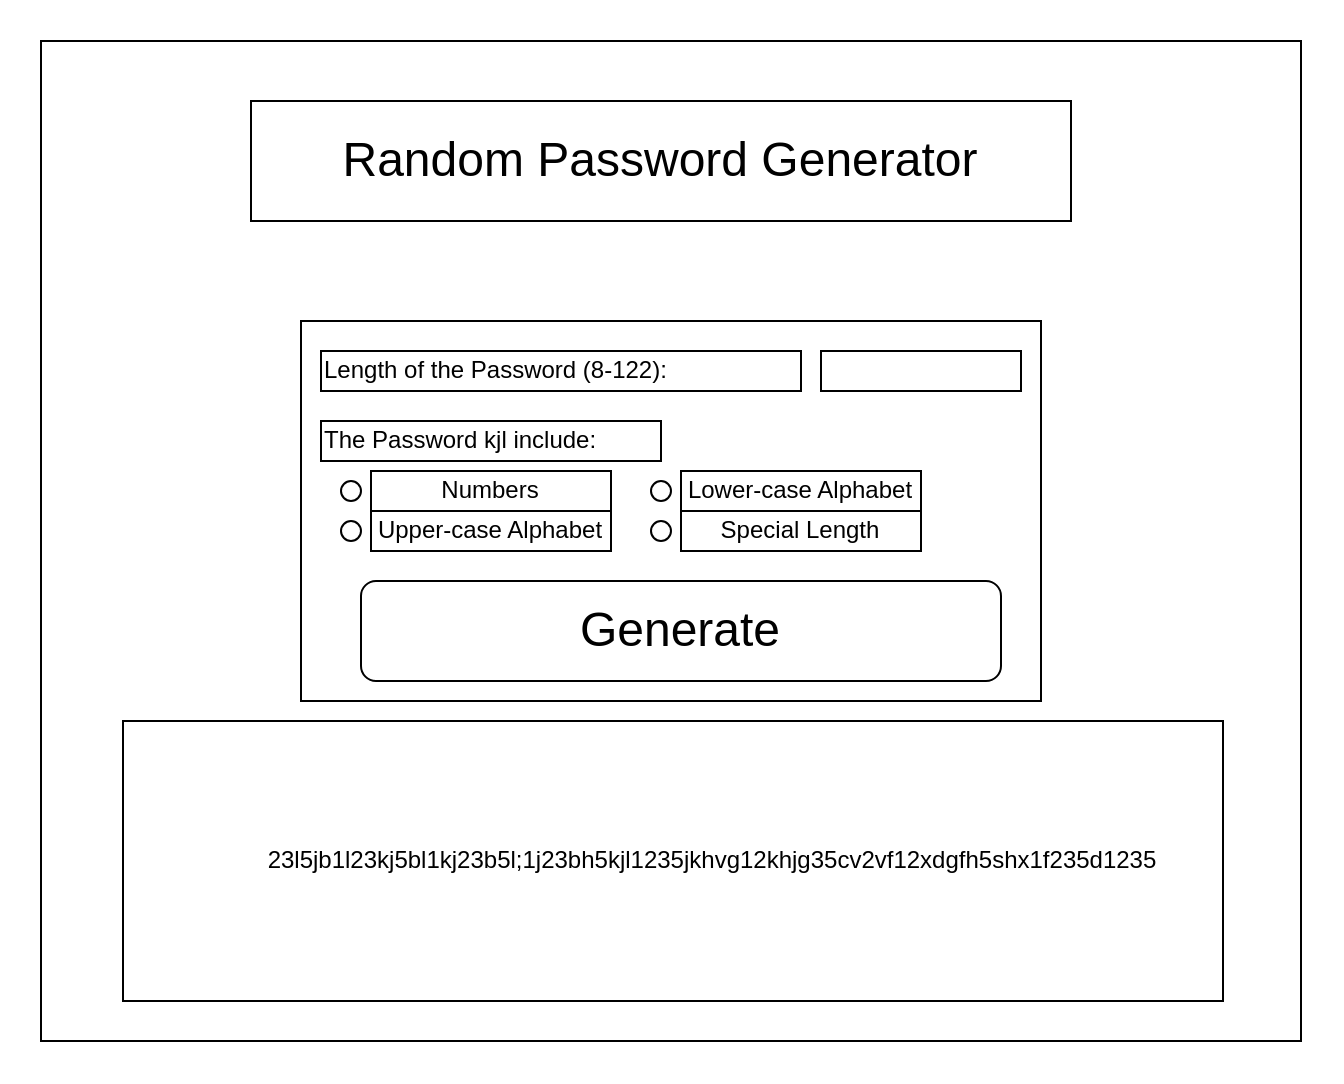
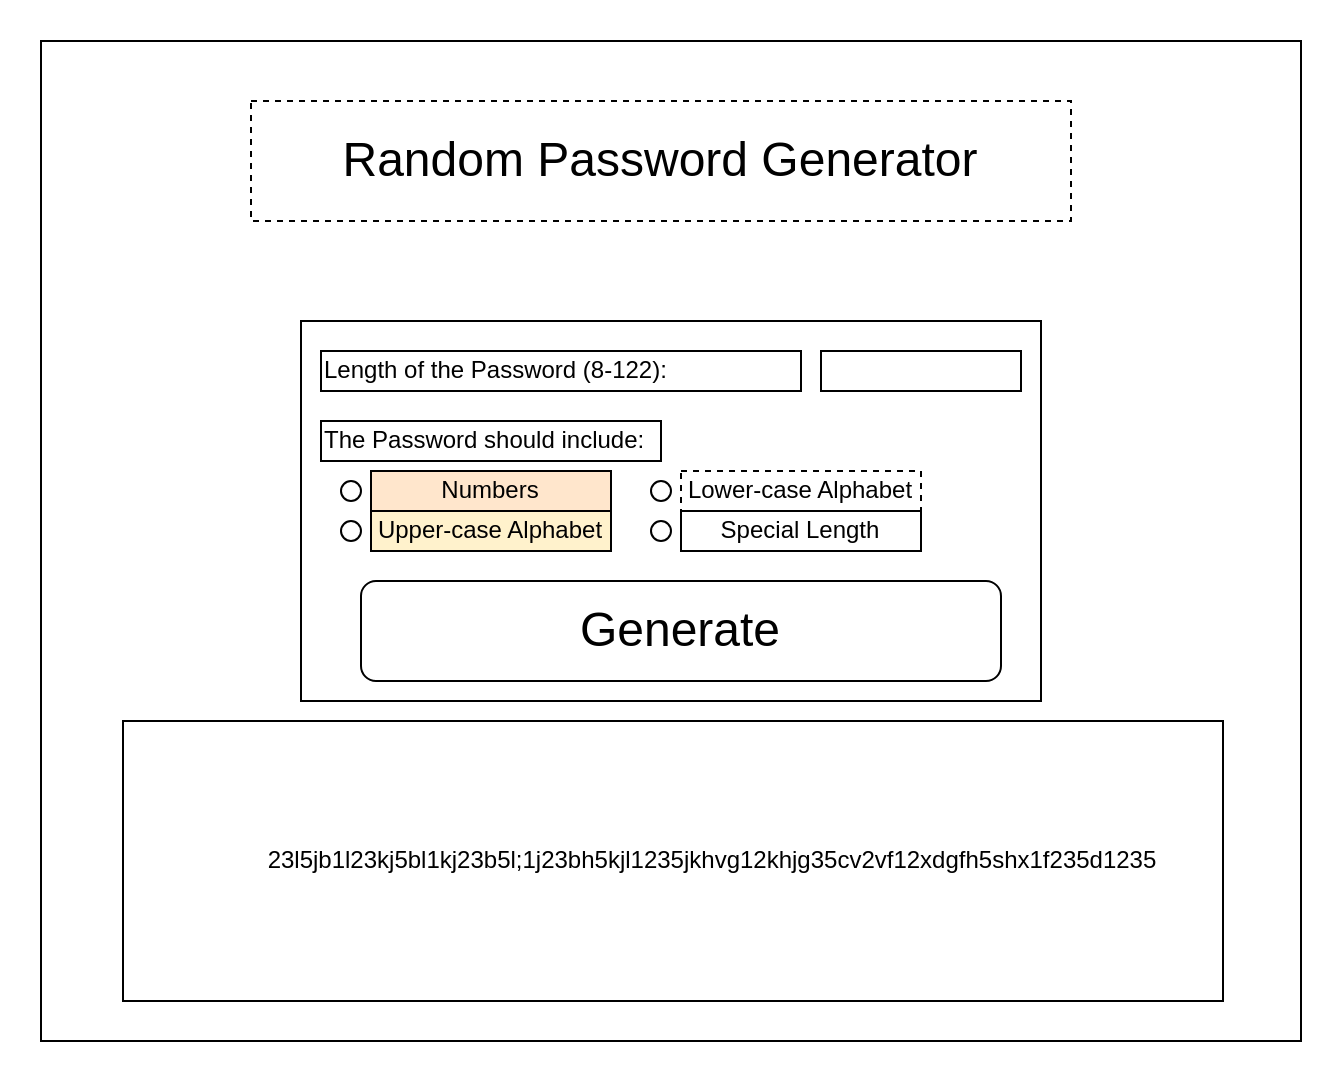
  <mxCell id="0" />
  <mxCell id="1" parent="0" />
  <mxCell id="2" value="" style="rounded=0;whiteSpace=wrap;html=1;" vertex="1" parent="1"><mxGeometry x="20" y="20" width="630" height="500" as="geometry" /></mxCell>
- <mxCell id="3" value="&lt;font style=&quot;font-size: 24px;&quot;&gt;Random Password Generator&lt;/font&gt;" style="rounded=0;whiteSpace=wrap;html=1;" vertex="1" parent="1"><mxGeometry x="125" y="50" width="410" height="60" as="geometry" /></mxCell>
+ <mxCell id="3" value="&lt;font style=&quot;font-size: 24px;&quot;&gt;Random Password Generator&lt;/font&gt;" style="rounded=0;whiteSpace=wrap;html=1;dashed=1;" vertex="1" parent="1"><mxGeometry x="125" y="50" width="410" height="60" as="geometry" /></mxCell>
  <mxCell id="4" value="" style="rounded=0;whiteSpace=wrap;html=1;align=left;" vertex="1" parent="1"><mxGeometry x="150" y="160" width="370" height="190" as="geometry" /></mxCell>
  <mxCell id="5" value="" style="rounded=0;whiteSpace=wrap;html=1;" vertex="1" parent="1"><mxGeometry x="410" y="175" width="100" height="20" as="geometry" /></mxCell>
  <mxCell id="6" value="Length of the Password (8-122):&amp;nbsp;" style="rounded=0;whiteSpace=wrap;html=1;align=left;" vertex="1" parent="1"><mxGeometry x="160" y="175" width="240" height="20" as="geometry" /></mxCell>
- <mxCell id="7" value="The Password kjl include:" style="rounded=0;whiteSpace=wrap;html=1;align=left;" vertex="1" parent="1"><mxGeometry x="160" y="210" width="170" height="20" as="geometry" /></mxCell>
- <mxCell id="8" value="Lower-case Alphabet" style="rounded=0;whiteSpace=wrap;html=1;" vertex="1" parent="1"><mxGeometry x="340" y="235" width="120" height="20" as="geometry" /></mxCell>
- <mxCell id="9" value="Upper-case Alphabet" style="rounded=0;whiteSpace=wrap;html=1;" vertex="1" parent="1"><mxGeometry x="185" y="255" width="120" height="20" as="geometry" /></mxCell>
- <mxCell id="10" value="Numbers" style="rounded=0;whiteSpace=wrap;html=1;" vertex="1" parent="1"><mxGeometry x="185" y="235" width="120" height="20" as="geometry" /></mxCell>
+ <mxCell id="7" value="The Password should include:" style="rounded=0;whiteSpace=wrap;html=1;align=left;" vertex="1" parent="1"><mxGeometry x="160" y="210" width="170" height="20" as="geometry" /></mxCell>
+ <mxCell id="8" value="Lower-case Alphabet" style="rounded=0;whiteSpace=wrap;html=1;dashed=1;" vertex="1" parent="1"><mxGeometry x="340" y="235" width="120" height="20" as="geometry" /></mxCell>
+ <mxCell id="9" value="Upper-case Alphabet" style="rounded=0;whiteSpace=wrap;html=1;fillColor=#fff2cc;" vertex="1" parent="1"><mxGeometry x="185" y="255" width="120" height="20" as="geometry" /></mxCell>
+ <mxCell id="10" value="Numbers" style="rounded=0;whiteSpace=wrap;html=1;fillColor=#ffe6cc;" vertex="1" parent="1"><mxGeometry x="185" y="235" width="120" height="20" as="geometry" /></mxCell>
  <mxCell id="11" value="Special Length" style="rounded=0;whiteSpace=wrap;html=1;" vertex="1" parent="1"><mxGeometry x="340" y="255" width="120" height="20" as="geometry" /></mxCell>
  <mxCell id="12" value="" style="ellipse;whiteSpace=wrap;html=1;aspect=fixed;" vertex="1" parent="1"><mxGeometry x="170" y="240" width="10" height="10" as="geometry" /></mxCell>
  <mxCell id="13" value="" style="ellipse;whiteSpace=wrap;html=1;aspect=fixed;" vertex="1" parent="1"><mxGeometry x="170" y="260" width="10" height="10" as="geometry" /></mxCell>
  <mxCell id="14" value="" style="ellipse;whiteSpace=wrap;html=1;aspect=fixed;" vertex="1" parent="1"><mxGeometry x="325" y="240" width="10" height="10" as="geometry" /></mxCell>
  <mxCell id="15" value="" style="ellipse;whiteSpace=wrap;html=1;aspect=fixed;" vertex="1" parent="1"><mxGeometry x="325" y="260" width="10" height="10" as="geometry" /></mxCell>
  <mxCell id="16" value="&lt;font style=&quot;font-size: 24px;&quot;&gt;Generate&lt;/font&gt;" style="whiteSpace=wrap;html=1;rounded=1;" vertex="1" parent="1"><mxGeometry x="180" y="290" width="320" height="50" as="geometry" /></mxCell>
  <mxCell id="17" value="&lt;blockquote style=&quot;margin: 0 0 0 40px; border: none; padding: 0px;&quot;&gt;&lt;div style=&quot;text-align: justify;&quot;&gt;&lt;span style=&quot;background-color: initial;&quot;&gt;23l5jb1l23kj5bl1kj23b5l;1j23bh5kjl1235jkhvg12khjg35cv2vf12xdgfh5shx1f235d1235&lt;/span&gt;&lt;/div&gt;&lt;/blockquote&gt;" style="rounded=0;whiteSpace=wrap;html=1;" vertex="1" parent="1"><mxGeometry x="61" y="360" width="550" height="140" as="geometry" /></mxCell>
